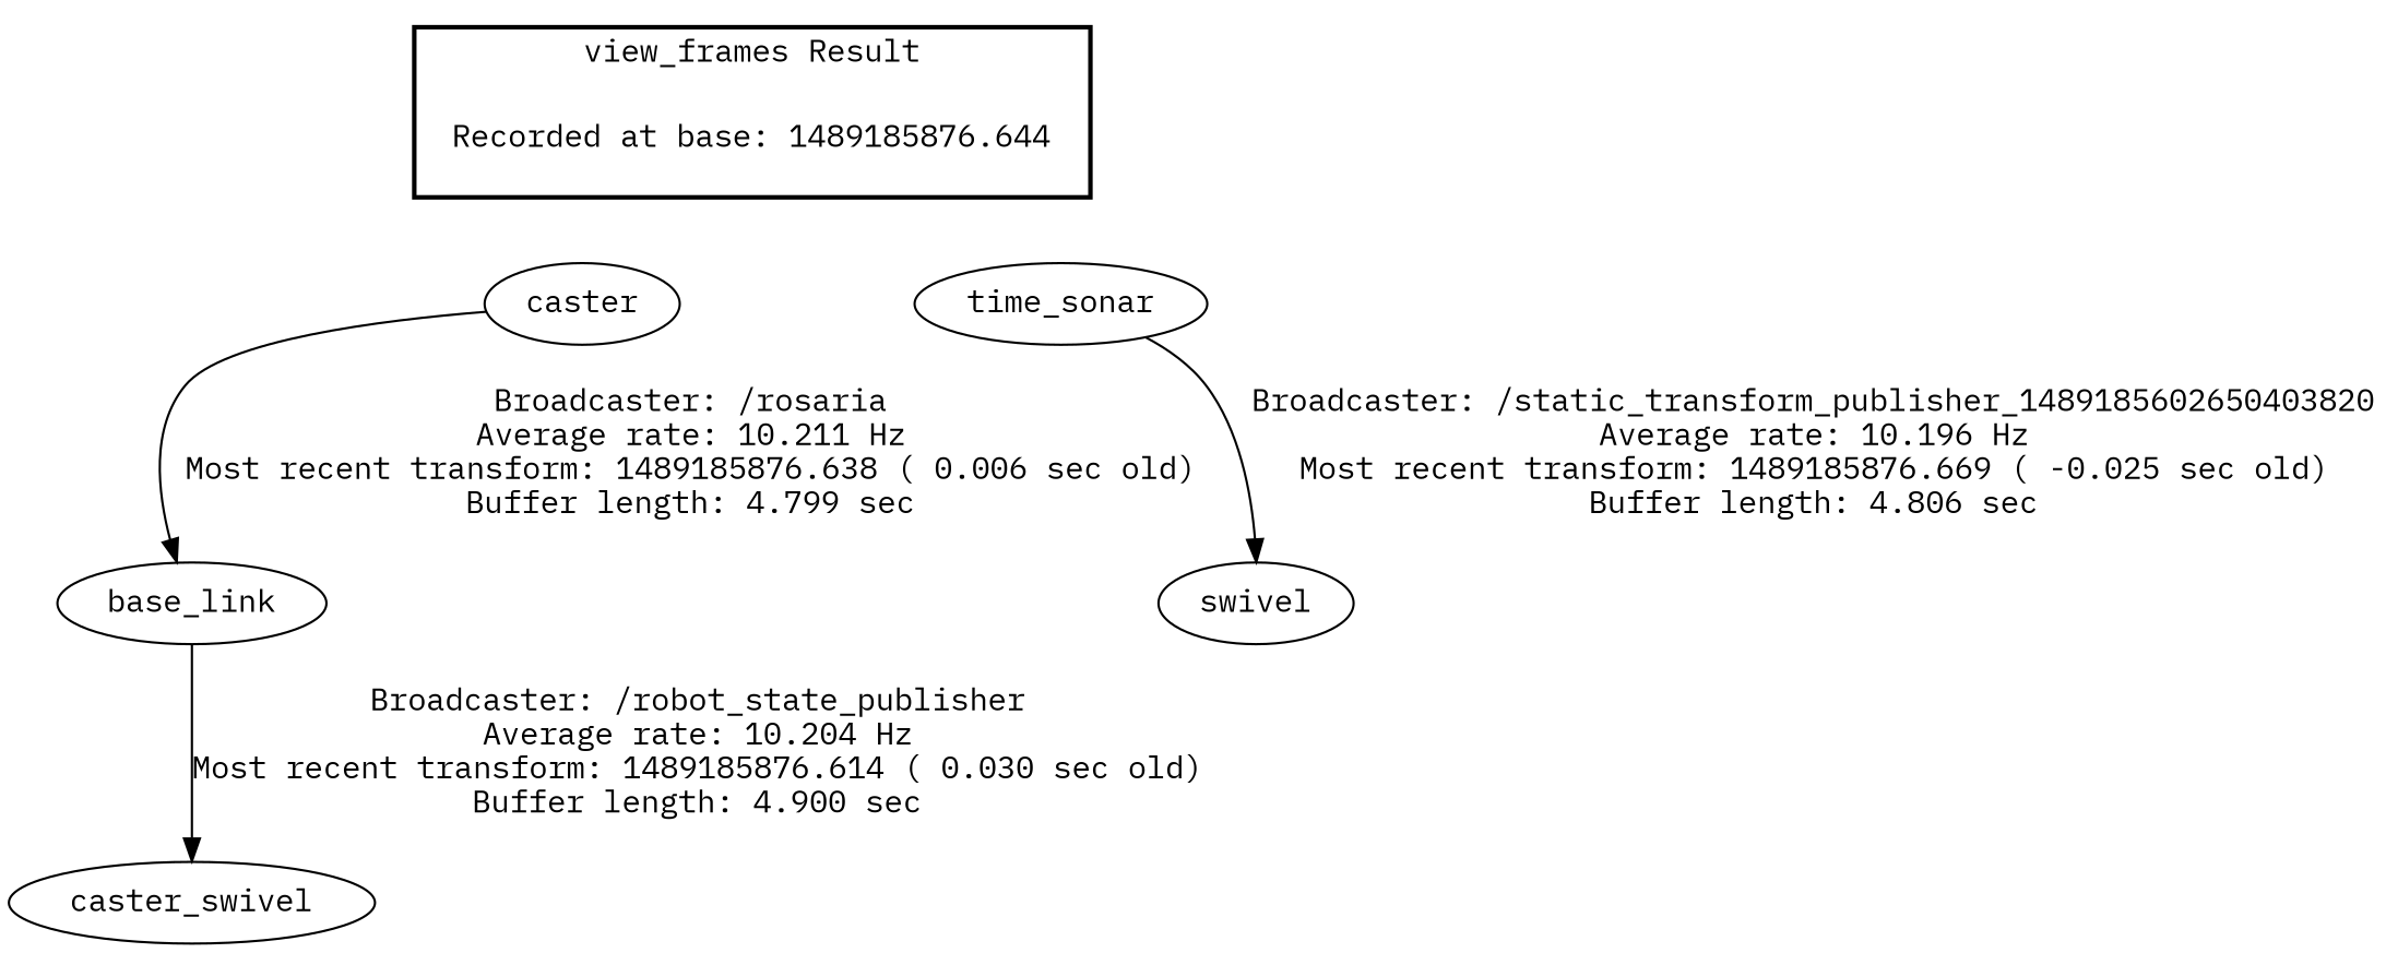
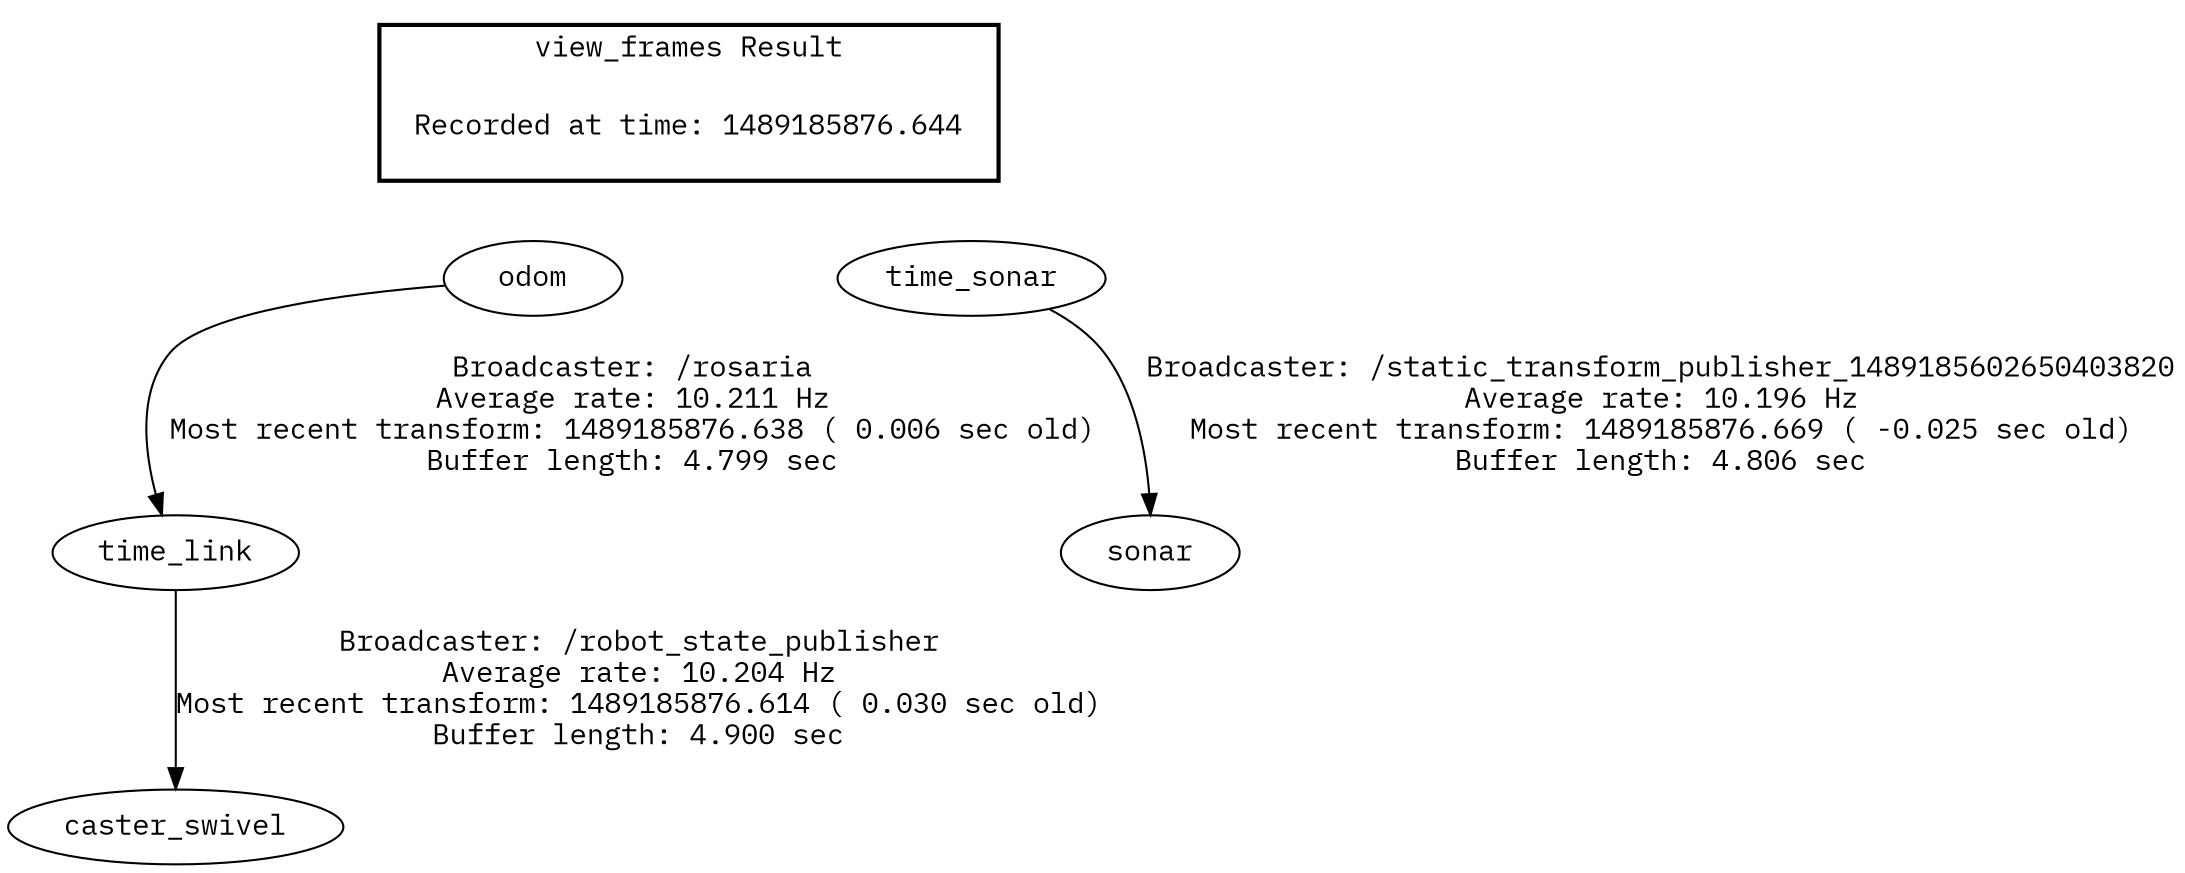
  digraph {
    fontname="IBM Plex Mono"
    node [fontname="IBM Plex Mono"]
    edge [fontname="IBM Plex Mono"]
-   "Recorded at time: 1489185876.644" [shape=plaintext label="Recorded at base: 1489185876.644"]
-   odom [label=caster]
+   "Recorded at time: 1489185876.644" [shape=plaintext]
+   odom
    n3 [label=time_sonar]
-   base_link
+   base_link [label=time_link]
    caster_swivel
-   sonar [label=swivel]
+   sonar
    subgraph cluster_1 {
      color=black
      label="view_frames Result"
      style=bold
      "Recorded at time: 1489185876.644"
    }
    "Recorded at time: 1489185876.644" -> odom [style=invis]
    "Recorded at time: 1489185876.644" -> n3 [style=invis]
    odom -> base_link [label="Broadcaster: /rosaria\nAverage rate: 10.211 Hz\nMost recent transform: 1489185876.638 ( 0.006 sec old)\nBuffer length: 4.799 sec\n"]
    n3 -> sonar [label="Broadcaster: /static_transform_publisher_1489185602650403820\nAverage rate: 10.196 Hz\nMost recent transform: 1489185876.669 ( -0.025 sec old)\nBuffer length: 4.806 sec\n"]
    base_link -> caster_swivel [label="Broadcaster: /robot_state_publisher\nAverage rate: 10.204 Hz\nMost recent transform: 1489185876.614 ( 0.030 sec old)\nBuffer length: 4.900 sec\n"]
  }
